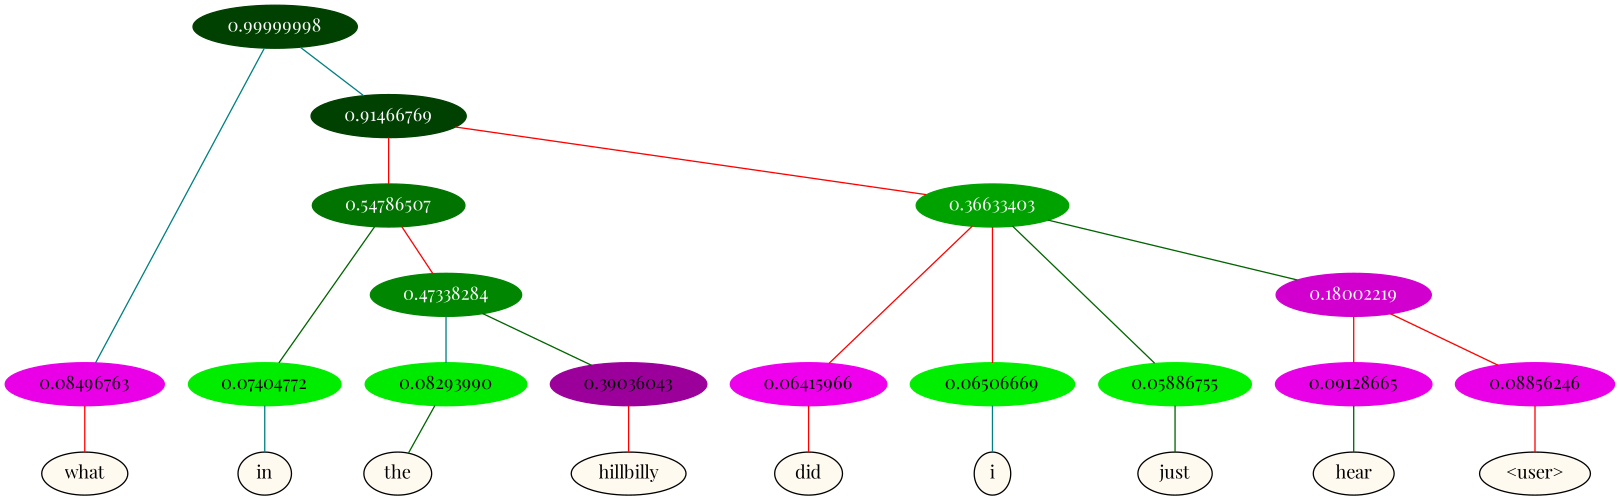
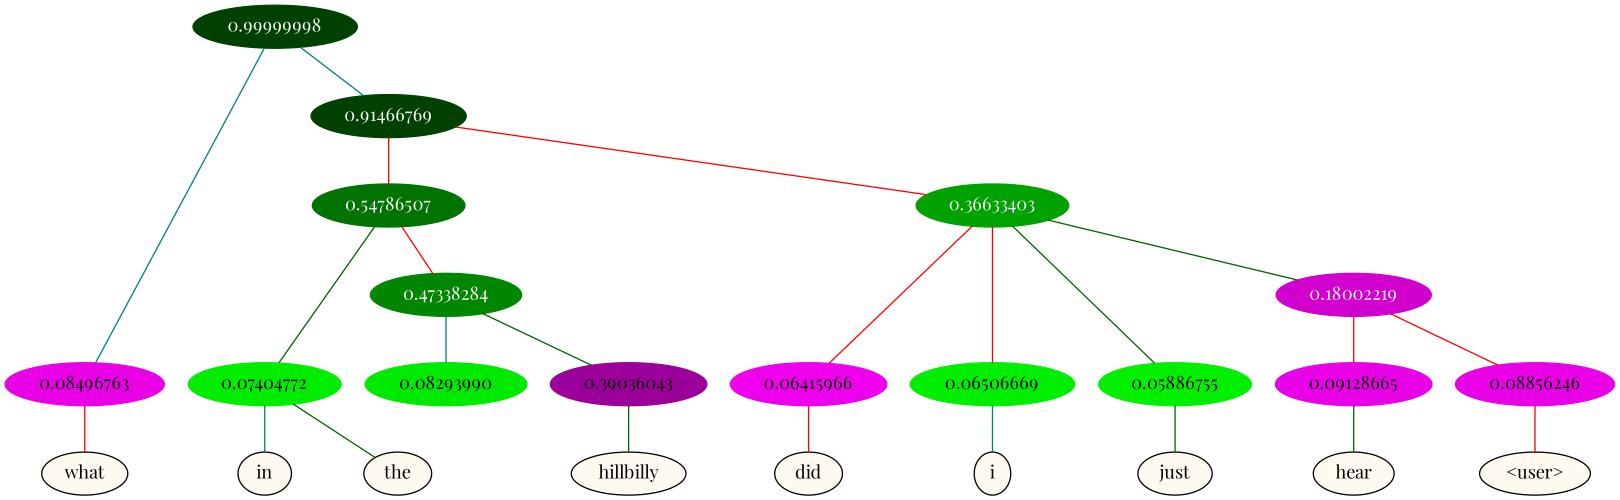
  graph {
    fontname="Playfair Display"
    node [color=black fontname="Playfair Display" format=png nodesep=0.001 ordering=out overlap_scaling=0.01 ranksep=0.001 style=filled]
    edge [color=red fontname="Playfair Display"]
    n1 [fillcolor=floralwhite height=0.15 label=what style="filled,solid" width=0.15]
    n2 [fillcolor=floralwhite height=0.15 label=in style="filled,solid" width=0.15]
    n3 [fillcolor=floralwhite height=0.15 label=the style="filled,solid" width=0.15]
    n4 [fillcolor=floralwhite height=0.15 label=hillbilly style="filled,solid" width=0.15]
    n5 [fillcolor=floralwhite height=0.15 label=did style="filled,solid" width=0.15]
    n6 [fillcolor=floralwhite height=0.15 label=i style="filled,solid" width=0.15]
    n7 [fillcolor=floralwhite height=0.15 label=just style="filled,solid" width=0.15]
    n8 [fillcolor=floralwhite height=0.15 label=hear style="filled,solid" width=0.15]
    n9 [fillcolor=floralwhite height=0.15 label="\<user\>" style="filled,solid" width=0.15]
    n10 [color="0.835 1.000 0.915" fontcolor=black height=0.15 label=0.08496763 width=0.15]
    n11 [color="0.334 1.000 0.926" fontcolor=black height=0.15 label=0.07404772 width=0.15]
    n12 [color="0.334 1.000 0.917" fontcolor=black height=0.15 label=0.08293990 width=0.15]
    n13 [color="0.835 1.000 0.610" fontcolor=black height=0.15 label=0.39036043 width=0.15]
    n14 [color="0.835 1.000 0.936" fontcolor=black height=0.15 label=0.06415966 width=0.15]
    n15 [color="0.334 1.000 0.937" fontcolor=black height=0.15 label=0.06506669 width=0.15]
    n16 [color="0.334 1.000 0.941" fontcolor=black height=0.15 label=0.05886755 width=0.15]
    n17 [color="0.835 1.000 0.909" fontcolor=black height=0.15 label=0.09128665 width=0.15]
    n18 [color="0.835 1.000 0.911" fontcolor=black height=0.15 label=0.08856246 width=0.15]
    n19 [color="0.334 1.000 0.250" fontcolor=grey99 height=0.15 label=0.99999998 width=0.15]
    n20 [color="0.334 1.000 0.250" fontcolor=grey99 height=0.15 label=0.91466769 width=0.15]
    n21 [color="0.334 1.000 0.452" fontcolor=grey99 height=0.15 label=0.54786507 width=0.15]
    n22 [color="0.334 1.000 0.634" fontcolor=grey99 height=0.15 label=0.36633403 width=0.15]
    n23 [color="0.334 1.000 0.527" fontcolor=grey99 height=0.15 label=0.47338284 width=0.15]
    n24 [color="0.835 1.000 0.820" fontcolor=grey99 height=0.15 label=0.18002219 width=0.15]
    subgraph sub_1 {
      rank=same
      n1
      n2
      n3
      n4
      n5
      n6
      n7
      n8
      n9
    }
    subgraph sub_2 {
      rank=same
      n10
      n11
      n12
      n13
      n14
      n15
      n16
      n17
      n18
    }
    n10 -- n1
    n11 -- n2 [color=teal]
-   n12 -- n3 [color=darkgreen]
-   n13 -- n4
+   n11 -- n3 [color=darkgreen]
+   n13 -- n4 [color=darkgreen]
    n14 -- n5
    n15 -- n6 [color=teal]
    n16 -- n7 [color=darkgreen]
    n17 -- n8 [color=darkgreen]
    n18 -- n9
    n19 -- n10 [color=teal]
    n19 -- n20 [color=teal]
    n20 -- n21
    n20 -- n22
    n21 -- n11 [color=darkgreen]
    n21 -- n23
    n22 -- n14
    n22 -- n15
    n22 -- n16 [color=darkgreen]
    n22 -- n24 [color=darkgreen]
    n23 -- n12 [color=teal]
    n23 -- n13 [color=darkgreen]
    n24 -- n17
    n24 -- n18
  }
